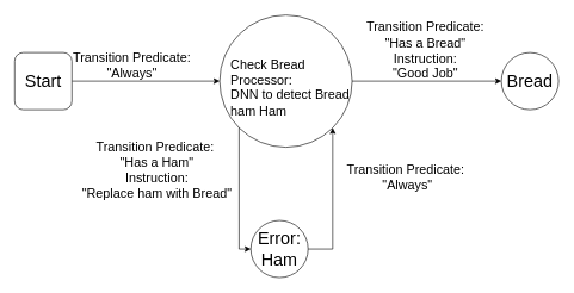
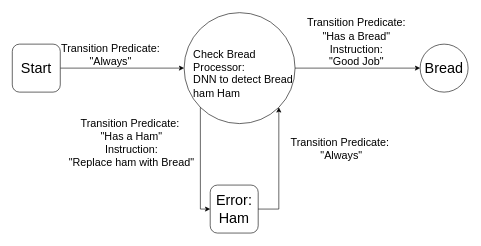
  <mxCell id="0" />
  <mxCell id="1" parent="0" />
  <mxCell id="2" value="" style="edgeStyle=orthogonalEdgeStyle;rounded=0;orthogonalLoop=1;jettySize=auto;html=1;entryX=0;entryY=0.5;entryDx=0;entryDy=0;" edge="1" parent="1" source="3" target="4"><mxGeometry relative="1" as="geometry"><mxPoint x="180" y="113" as="targetPoint" /></mxGeometry></mxCell>
  <mxCell id="3" value="&lt;font style=&quot;font-size: 24px&quot;&gt;Start&lt;/font&gt;" style="whiteSpace=wrap;html=1;aspect=fixed;rounded=1;" vertex="1" parent="1"><mxGeometry x="20" y="73" width="80" height="80" as="geometry" /></mxCell>
  <mxCell id="4" value="&lt;font style=&quot;font-size: 24px&quot;&gt;&lt;br&gt;&lt;/font&gt;" style="ellipse;whiteSpace=wrap;html=1;aspect=fixed;" vertex="1" parent="1"><mxGeometry x="306.5" y="20.5" width="185" height="185" as="geometry" /></mxCell>
  <mxCell id="5" value="&lt;font style=&quot;font-size: 24px&quot;&gt;Bread&lt;/font&gt;" style="ellipse;whiteSpace=wrap;html=1;aspect=fixed;" vertex="1" parent="1"><mxGeometry x="700" y="73" width="80" height="80" as="geometry" /></mxCell>
- <mxCell id="6" value="&lt;span style=&quot;font-size: 24px&quot;&gt;Error: Ham&lt;/span&gt;" style="ellipse;whiteSpace=wrap;html=1;aspect=fixed;" vertex="1" parent="1"><mxGeometry x="350" y="308" width="80" height="80" as="geometry" /></mxCell>
+ <mxCell id="6" value="&lt;span style=&quot;font-size: 24px&quot;&gt;Error: Ham&lt;/span&gt;" style="whiteSpace=wrap;html=1;aspect=fixed;rounded=1;" vertex="1" parent="1"><mxGeometry x="350" y="308" width="80" height="80" as="geometry" /></mxCell>
  <mxCell id="7" value="" style="edgeStyle=orthogonalEdgeStyle;rounded=0;orthogonalLoop=1;jettySize=auto;html=1;exitX=0;exitY=1;exitDx=0;exitDy=0;entryX=0;entryY=0.5;entryDx=0;entryDy=0;" edge="1" parent="1" source="4" target="6"><mxGeometry relative="1" as="geometry"><mxPoint x="170" y="173" as="sourcePoint" /><mxPoint x="216" y="221" as="targetPoint" /><Array as="points"><mxPoint x="334" y="348" /></Array></mxGeometry></mxCell>
  <mxCell id="8" value="" style="edgeStyle=orthogonalEdgeStyle;rounded=0;orthogonalLoop=1;jettySize=auto;html=1;exitX=1;exitY=0.5;exitDx=0;exitDy=0;entryX=1;entryY=1;entryDx=0;entryDy=0;" edge="1" parent="1" source="6" target="4"><mxGeometry relative="1" as="geometry"><mxPoint x="232" y="151" as="sourcePoint" /><mxPoint x="232" y="235" as="targetPoint" /></mxGeometry></mxCell>
  <mxCell id="9" value="" style="edgeStyle=orthogonalEdgeStyle;rounded=0;orthogonalLoop=1;jettySize=auto;html=1;entryX=0;entryY=0.5;entryDx=0;entryDy=0;exitX=1;exitY=0.5;exitDx=0;exitDy=0;" edge="1" parent="1" source="4" target="5"><mxGeometry relative="1" as="geometry"><mxPoint x="110" y="123" as="sourcePoint" /><mxPoint x="220" y="123" as="targetPoint" /></mxGeometry></mxCell>
  <mxCell id="10" value="&lt;font style=&quot;font-size: 18px&quot;&gt;Transition Predicate: &quot;Always&quot;&lt;/font&gt;" style="text;html=1;strokeColor=none;fillColor=none;align=center;verticalAlign=middle;whiteSpace=wrap;rounded=0;" vertex="1" parent="1"><mxGeometry x="100" y="42" width="168" height="100" as="geometry" /></mxCell>
  <mxCell id="11" value="&lt;font style=&quot;font-size: 18px&quot;&gt;Transition Predicate: &quot;Has a Bread&quot;&lt;br&gt;Instruction:&lt;br&gt;&quot;Good Job&quot;&lt;br&gt;&lt;/font&gt;" style="text;html=1;strokeColor=none;fillColor=none;align=center;verticalAlign=middle;whiteSpace=wrap;rounded=0;" vertex="1" parent="1"><mxGeometry x="510" y="20.5" width="168" height="100" as="geometry" /></mxCell>
  <mxCell id="12" value="&lt;div&gt;&lt;span style=&quot;font-size: 18px&quot;&gt;Transition Predicate:&amp;nbsp;&lt;/span&gt;&lt;/div&gt;&lt;font style=&quot;font-size: 18px&quot;&gt;&lt;div&gt;&lt;span&gt;&quot;Has a Ham&quot;&lt;/span&gt;&lt;/div&gt;&lt;div&gt;&lt;span&gt;Instruction:&lt;/span&gt;&lt;/div&gt;&lt;div&gt;&lt;span&gt;&quot;Replace ham with Bread&quot;&lt;/span&gt;&lt;/div&gt;&lt;/font&gt;" style="text;html=1;strokeColor=none;fillColor=none;align=center;verticalAlign=middle;whiteSpace=wrap;rounded=0;" vertex="1" parent="1"><mxGeometry x="110" y="188" width="218" height="100" as="geometry" /></mxCell>
  <mxCell id="13" value="&lt;div&gt;&lt;span style=&quot;font-size: 18px&quot;&gt;Transition Predicate:&amp;nbsp;&lt;/span&gt;&lt;/div&gt;&lt;font style=&quot;font-size: 18px&quot;&gt;&lt;div&gt;&lt;span&gt;&quot;Always&quot;&lt;/span&gt;&lt;/div&gt;&lt;/font&gt;" style="text;html=1;strokeColor=none;fillColor=none;align=center;verticalAlign=middle;whiteSpace=wrap;rounded=0;" vertex="1" parent="1"><mxGeometry x="460" y="198" width="218" height="100" as="geometry" /></mxCell>
  <mxCell id="14" value="&lt;font style=&quot;font-size: 18px&quot;&gt;Check Bread&lt;br&gt;Processor: &lt;br&gt;DNN to detect Bread &lt;br&gt;ham Ham&lt;/font&gt;" style="text;html=1;" vertex="1" parent="1"><mxGeometry x="320" y="73" width="150" height="30" as="geometry" /></mxCell>
